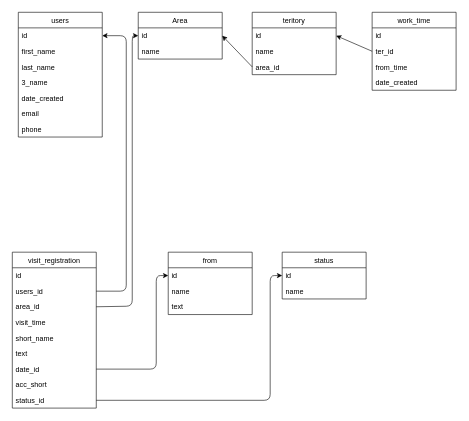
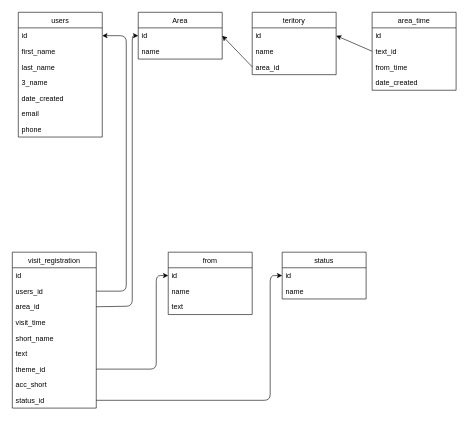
  <mxCell id="0" />
  <mxCell id="1" parent="0" />
  <mxCell id="2" value="users" style="swimlane;fontStyle=0;childLayout=stackLayout;horizontal=1;startSize=26;fillColor=none;horizontalStack=0;resizeParent=1;resizeParentMax=0;resizeLast=0;collapsible=1;marginBottom=0;" parent="1" vertex="1"><mxGeometry x="30" y="20" width="140" height="208" as="geometry" /></mxCell>
  <mxCell id="3" value="id" style="text;strokeColor=none;fillColor=none;align=left;verticalAlign=top;spacingLeft=4;spacingRight=4;overflow=hidden;rotatable=0;points=[[0,0.5],[1,0.5]];portConstraint=eastwest;" parent="2" vertex="1"><mxGeometry y="26" width="140" height="26" as="geometry" /></mxCell>
  <mxCell id="4" value="first_name" style="text;strokeColor=none;fillColor=none;align=left;verticalAlign=top;spacingLeft=4;spacingRight=4;overflow=hidden;rotatable=0;points=[[0,0.5],[1,0.5]];portConstraint=eastwest;" parent="2" vertex="1"><mxGeometry y="52" width="140" height="26" as="geometry" /></mxCell>
  <mxCell id="5" value="last_name" style="text;strokeColor=none;fillColor=none;align=left;verticalAlign=top;spacingLeft=4;spacingRight=4;overflow=hidden;rotatable=0;points=[[0,0.5],[1,0.5]];portConstraint=eastwest;" parent="2" vertex="1"><mxGeometry y="78" width="140" height="26" as="geometry" /></mxCell>
  <mxCell id="6" value="3_name" style="text;strokeColor=none;fillColor=none;align=left;verticalAlign=top;spacingLeft=4;spacingRight=4;overflow=hidden;rotatable=0;points=[[0,0.5],[1,0.5]];portConstraint=eastwest;" parent="2" vertex="1"><mxGeometry y="104" width="140" height="26" as="geometry" /></mxCell>
  <mxCell id="7" value="date_created" style="text;strokeColor=none;fillColor=none;align=left;verticalAlign=top;spacingLeft=4;spacingRight=4;overflow=hidden;rotatable=0;points=[[0,0.5],[1,0.5]];portConstraint=eastwest;" parent="2" vertex="1"><mxGeometry y="130" width="140" height="26" as="geometry" /></mxCell>
  <mxCell id="8" value="email" style="text;strokeColor=none;fillColor=none;align=left;verticalAlign=top;spacingLeft=4;spacingRight=4;overflow=hidden;rotatable=0;points=[[0,0.5],[1,0.5]];portConstraint=eastwest;" vertex="1" parent="2"><mxGeometry y="156" width="140" height="26" as="geometry" /></mxCell>
  <mxCell id="9" value="phone" style="text;strokeColor=none;fillColor=none;align=left;verticalAlign=top;spacingLeft=4;spacingRight=4;overflow=hidden;rotatable=0;points=[[0,0.5],[1,0.5]];portConstraint=eastwest;" vertex="1" parent="2"><mxGeometry y="182" width="140" height="26" as="geometry" /></mxCell>
  <mxCell id="10" value="Area" style="swimlane;fontStyle=0;childLayout=stackLayout;horizontal=1;startSize=26;fillColor=none;horizontalStack=0;resizeParent=1;resizeParentMax=0;resizeLast=0;collapsible=1;marginBottom=0;" parent="1" vertex="1"><mxGeometry x="230" y="20" width="140" height="78" as="geometry" /></mxCell>
  <mxCell id="11" value="id" style="text;strokeColor=none;fillColor=none;align=left;verticalAlign=top;spacingLeft=4;spacingRight=4;overflow=hidden;rotatable=0;points=[[0,0.5],[1,0.5]];portConstraint=eastwest;" parent="10" vertex="1"><mxGeometry y="26" width="140" height="26" as="geometry" /></mxCell>
  <mxCell id="12" value="name" style="text;strokeColor=none;fillColor=none;align=left;verticalAlign=top;spacingLeft=4;spacingRight=4;overflow=hidden;rotatable=0;points=[[0,0.5],[1,0.5]];portConstraint=eastwest;" parent="10" vertex="1"><mxGeometry y="52" width="140" height="26" as="geometry" /></mxCell>
- <mxCell id="13" value="work_time" style="swimlane;fontStyle=0;childLayout=stackLayout;horizontal=1;startSize=26;fillColor=none;horizontalStack=0;resizeParent=1;resizeParentMax=0;resizeLast=0;collapsible=1;marginBottom=0;" parent="1" vertex="1"><mxGeometry x="620" y="20" width="140" height="130" as="geometry" /></mxCell>
+ <mxCell id="13" value="area_time" style="swimlane;fontStyle=0;childLayout=stackLayout;horizontal=1;startSize=26;fillColor=none;horizontalStack=0;resizeParent=1;resizeParentMax=0;resizeLast=0;collapsible=1;marginBottom=0;" parent="1" vertex="1"><mxGeometry x="620" y="20" width="140" height="130" as="geometry" /></mxCell>
  <mxCell id="14" value="id" style="text;strokeColor=none;fillColor=none;align=left;verticalAlign=top;spacingLeft=4;spacingRight=4;overflow=hidden;rotatable=0;points=[[0,0.5],[1,0.5]];portConstraint=eastwest;" parent="13" vertex="1"><mxGeometry y="26" width="140" height="26" as="geometry" /></mxCell>
- <mxCell id="15" value="ter_id" style="text;strokeColor=none;fillColor=none;align=left;verticalAlign=top;spacingLeft=4;spacingRight=4;overflow=hidden;rotatable=0;points=[[0,0.5],[1,0.5]];portConstraint=eastwest;" parent="13" vertex="1"><mxGeometry y="52" width="140" height="26" as="geometry" /></mxCell>
+ <mxCell id="15" value="text_id" style="text;strokeColor=none;fillColor=none;align=left;verticalAlign=top;spacingLeft=4;spacingRight=4;overflow=hidden;rotatable=0;points=[[0,0.5],[1,0.5]];portConstraint=eastwest;" parent="13" vertex="1"><mxGeometry y="52" width="140" height="26" as="geometry" /></mxCell>
  <mxCell id="16" value="from_time" style="text;strokeColor=none;fillColor=none;align=left;verticalAlign=top;spacingLeft=4;spacingRight=4;overflow=hidden;rotatable=0;points=[[0,0.5],[1,0.5]];portConstraint=eastwest;" parent="13" vertex="1"><mxGeometry y="78" width="140" height="26" as="geometry" /></mxCell>
  <mxCell id="17" value="date_created" style="text;strokeColor=none;fillColor=none;align=left;verticalAlign=top;spacingLeft=4;spacingRight=4;overflow=hidden;rotatable=0;points=[[0,0.5],[1,0.5]];portConstraint=eastwest;" vertex="1" parent="13"><mxGeometry y="104" width="140" height="26" as="geometry" /></mxCell>
  <mxCell id="18" value="visit_registration" style="swimlane;fontStyle=0;childLayout=stackLayout;horizontal=1;startSize=26;fillColor=none;horizontalStack=0;resizeParent=1;resizeParentMax=0;resizeLast=0;collapsible=1;marginBottom=0;" parent="1" vertex="1"><mxGeometry x="20" y="420" width="140" height="260" as="geometry" /></mxCell>
  <mxCell id="19" value="id" style="text;strokeColor=none;fillColor=none;align=left;verticalAlign=top;spacingLeft=4;spacingRight=4;overflow=hidden;rotatable=0;points=[[0,0.5],[1,0.5]];portConstraint=eastwest;" parent="18" vertex="1"><mxGeometry y="26" width="140" height="26" as="geometry" /></mxCell>
  <mxCell id="20" value="users_id" style="text;strokeColor=none;fillColor=none;align=left;verticalAlign=top;spacingLeft=4;spacingRight=4;overflow=hidden;rotatable=0;points=[[0,0.5],[1,0.5]];portConstraint=eastwest;" parent="18" vertex="1"><mxGeometry y="52" width="140" height="26" as="geometry" /></mxCell>
  <mxCell id="21" value="area_id" style="text;strokeColor=none;fillColor=none;align=left;verticalAlign=top;spacingLeft=4;spacingRight=4;overflow=hidden;rotatable=0;points=[[0,0.5],[1,0.5]];portConstraint=eastwest;" parent="18" vertex="1"><mxGeometry y="78" width="140" height="26" as="geometry" /></mxCell>
  <mxCell id="22" value="visit_time" style="text;strokeColor=none;fillColor=none;align=left;verticalAlign=top;spacingLeft=4;spacingRight=4;overflow=hidden;rotatable=0;points=[[0,0.5],[1,0.5]];portConstraint=eastwest;" parent="18" vertex="1"><mxGeometry y="104" width="140" height="26" as="geometry" /></mxCell>
  <mxCell id="23" value="short_name" style="text;strokeColor=none;fillColor=none;align=left;verticalAlign=top;spacingLeft=4;spacingRight=4;overflow=hidden;rotatable=0;points=[[0,0.5],[1,0.5]];portConstraint=eastwest;" parent="18" vertex="1"><mxGeometry y="130" width="140" height="26" as="geometry" /></mxCell>
  <mxCell id="24" value="text" style="text;strokeColor=none;fillColor=none;align=left;verticalAlign=top;spacingLeft=4;spacingRight=4;overflow=hidden;rotatable=0;points=[[0,0.5],[1,0.5]];portConstraint=eastwest;" parent="18" vertex="1"><mxGeometry y="156" width="140" height="26" as="geometry" /></mxCell>
- <mxCell id="25" value="date_id" style="text;strokeColor=none;fillColor=none;align=left;verticalAlign=top;spacingLeft=4;spacingRight=4;overflow=hidden;rotatable=0;points=[[0,0.5],[1,0.5]];portConstraint=eastwest;" parent="18" vertex="1"><mxGeometry y="182" width="140" height="26" as="geometry" /></mxCell>
+ <mxCell id="25" value="theme_id" style="text;strokeColor=none;fillColor=none;align=left;verticalAlign=top;spacingLeft=4;spacingRight=4;overflow=hidden;rotatable=0;points=[[0,0.5],[1,0.5]];portConstraint=eastwest;" parent="18" vertex="1"><mxGeometry y="182" width="140" height="26" as="geometry" /></mxCell>
  <mxCell id="26" value="acc_short" style="text;strokeColor=none;fillColor=none;align=left;verticalAlign=top;spacingLeft=4;spacingRight=4;overflow=hidden;rotatable=0;points=[[0,0.5],[1,0.5]];portConstraint=eastwest;" vertex="1" parent="18"><mxGeometry y="208" width="140" height="26" as="geometry" /></mxCell>
  <mxCell id="27" value="status_id" style="text;strokeColor=none;fillColor=none;align=left;verticalAlign=top;spacingLeft=4;spacingRight=4;overflow=hidden;rotatable=0;points=[[0,0.5],[1,0.5]];portConstraint=eastwest;" vertex="1" parent="18"><mxGeometry y="234" width="140" height="26" as="geometry" /></mxCell>
  <mxCell id="28" value="from" style="swimlane;fontStyle=0;childLayout=stackLayout;horizontal=1;startSize=26;fillColor=none;horizontalStack=0;resizeParent=1;resizeParentMax=0;resizeLast=0;collapsible=1;marginBottom=0;" parent="1" vertex="1"><mxGeometry x="280" y="420" width="140" height="104" as="geometry" /></mxCell>
  <mxCell id="29" value="id" style="text;strokeColor=none;fillColor=none;align=left;verticalAlign=top;spacingLeft=4;spacingRight=4;overflow=hidden;rotatable=0;points=[[0,0.5],[1,0.5]];portConstraint=eastwest;" parent="28" vertex="1"><mxGeometry y="26" width="140" height="26" as="geometry" /></mxCell>
  <mxCell id="30" value="name" style="text;strokeColor=none;fillColor=none;align=left;verticalAlign=top;spacingLeft=4;spacingRight=4;overflow=hidden;rotatable=0;points=[[0,0.5],[1,0.5]];portConstraint=eastwest;" parent="28" vertex="1"><mxGeometry y="52" width="140" height="26" as="geometry" /></mxCell>
  <mxCell id="31" value="text" style="text;strokeColor=none;fillColor=none;align=left;verticalAlign=top;spacingLeft=4;spacingRight=4;overflow=hidden;rotatable=0;points=[[0,0.5],[1,0.5]];portConstraint=eastwest;" parent="28" vertex="1"><mxGeometry y="78" width="140" height="26" as="geometry" /></mxCell>
  <mxCell id="32" value="teritory" style="swimlane;fontStyle=0;childLayout=stackLayout;horizontal=1;startSize=26;fillColor=none;horizontalStack=0;resizeParent=1;resizeParentMax=0;resizeLast=0;collapsible=1;marginBottom=0;" parent="1" vertex="1"><mxGeometry x="420" y="20" width="140" height="104" as="geometry" /></mxCell>
  <mxCell id="33" value="id" style="text;strokeColor=none;fillColor=none;align=left;verticalAlign=top;spacingLeft=4;spacingRight=4;overflow=hidden;rotatable=0;points=[[0,0.5],[1,0.5]];portConstraint=eastwest;" parent="32" vertex="1"><mxGeometry y="26" width="140" height="26" as="geometry" /></mxCell>
  <mxCell id="34" value="name" style="text;strokeColor=none;fillColor=none;align=left;verticalAlign=top;spacingLeft=4;spacingRight=4;overflow=hidden;rotatable=0;points=[[0,0.5],[1,0.5]];portConstraint=eastwest;" parent="32" vertex="1"><mxGeometry y="52" width="140" height="26" as="geometry" /></mxCell>
  <mxCell id="35" value="area_id" style="text;strokeColor=none;fillColor=none;align=left;verticalAlign=top;spacingLeft=4;spacingRight=4;overflow=hidden;rotatable=0;points=[[0,0.5],[1,0.5]];portConstraint=eastwest;" parent="32" vertex="1"><mxGeometry y="78" width="140" height="26" as="geometry" /></mxCell>
  <mxCell id="36" value="" style="endArrow=classic;html=1;exitX=0;exitY=0.5;exitDx=0;exitDy=0;entryX=1;entryY=0.5;entryDx=0;entryDy=0;" edge="1" parent="1" source="35" target="11"><mxGeometry width="50" height="50" relative="1" as="geometry"><mxPoint x="320" y="200" as="sourcePoint" /><mxPoint x="370" y="150" as="targetPoint" /></mxGeometry></mxCell>
  <mxCell id="37" value="" style="endArrow=classic;html=1;entryX=1;entryY=0.5;entryDx=0;entryDy=0;exitX=0;exitY=0.5;exitDx=0;exitDy=0;" edge="1" parent="1" source="15" target="33"><mxGeometry width="50" height="50" relative="1" as="geometry"><mxPoint x="610" y="130" as="sourcePoint" /><mxPoint x="660" y="80" as="targetPoint" /></mxGeometry></mxCell>
  <mxCell id="38" value="" style="endArrow=classic;html=1;entryX=1;entryY=0.5;entryDx=0;entryDy=0;exitX=1;exitY=0.5;exitDx=0;exitDy=0;" edge="1" parent="1" source="20" target="3"><mxGeometry width="50" height="50" relative="1" as="geometry"><mxPoint x="230" y="420" as="sourcePoint" /><mxPoint x="280" y="370" as="targetPoint" /><Array as="points"><mxPoint x="210" y="485" /><mxPoint x="210" y="59" /></Array></mxGeometry></mxCell>
  <mxCell id="39" value="" style="endArrow=classic;html=1;exitX=1;exitY=0.5;exitDx=0;exitDy=0;entryX=0;entryY=0.5;entryDx=0;entryDy=0;" edge="1" parent="1" source="21" target="11"><mxGeometry width="50" height="50" relative="1" as="geometry"><mxPoint x="240" y="430" as="sourcePoint" /><mxPoint x="290" y="380" as="targetPoint" /><Array as="points"><mxPoint x="220" y="510" /><mxPoint x="220" y="59" /></Array></mxGeometry></mxCell>
  <mxCell id="40" value="" style="endArrow=classic;html=1;exitX=1;exitY=0.5;exitDx=0;exitDy=0;entryX=0;entryY=0.5;entryDx=0;entryDy=0;" edge="1" parent="1" source="25" target="29"><mxGeometry width="50" height="50" relative="1" as="geometry"><mxPoint x="250" y="440" as="sourcePoint" /><mxPoint x="300" y="390" as="targetPoint" /><Array as="points"><mxPoint x="260" y="615" /><mxPoint x="260" y="459" /></Array></mxGeometry></mxCell>
  <mxCell id="41" value="status" style="swimlane;fontStyle=0;childLayout=stackLayout;horizontal=1;startSize=26;fillColor=none;horizontalStack=0;resizeParent=1;resizeParentMax=0;resizeLast=0;collapsible=1;marginBottom=0;" vertex="1" parent="1"><mxGeometry x="470" y="420" width="140" height="78" as="geometry" /></mxCell>
  <mxCell id="42" value="id" style="text;strokeColor=none;fillColor=none;align=left;verticalAlign=top;spacingLeft=4;spacingRight=4;overflow=hidden;rotatable=0;points=[[0,0.5],[1,0.5]];portConstraint=eastwest;" vertex="1" parent="41"><mxGeometry y="26" width="140" height="26" as="geometry" /></mxCell>
  <mxCell id="43" value="name" style="text;strokeColor=none;fillColor=none;align=left;verticalAlign=top;spacingLeft=4;spacingRight=4;overflow=hidden;rotatable=0;points=[[0,0.5],[1,0.5]];portConstraint=eastwest;" vertex="1" parent="41"><mxGeometry y="52" width="140" height="26" as="geometry" /></mxCell>
  <mxCell id="44" value="" style="endArrow=classic;html=1;exitX=1;exitY=0.5;exitDx=0;exitDy=0;entryX=0;entryY=0.5;entryDx=0;entryDy=0;" edge="1" parent="1" source="27" target="42"><mxGeometry width="50" height="50" relative="1" as="geometry"><mxPoint x="300" y="720" as="sourcePoint" /><mxPoint x="350" y="670" as="targetPoint" /><Array as="points"><mxPoint x="450" y="667" /><mxPoint x="450" y="459" /></Array></mxGeometry></mxCell>
